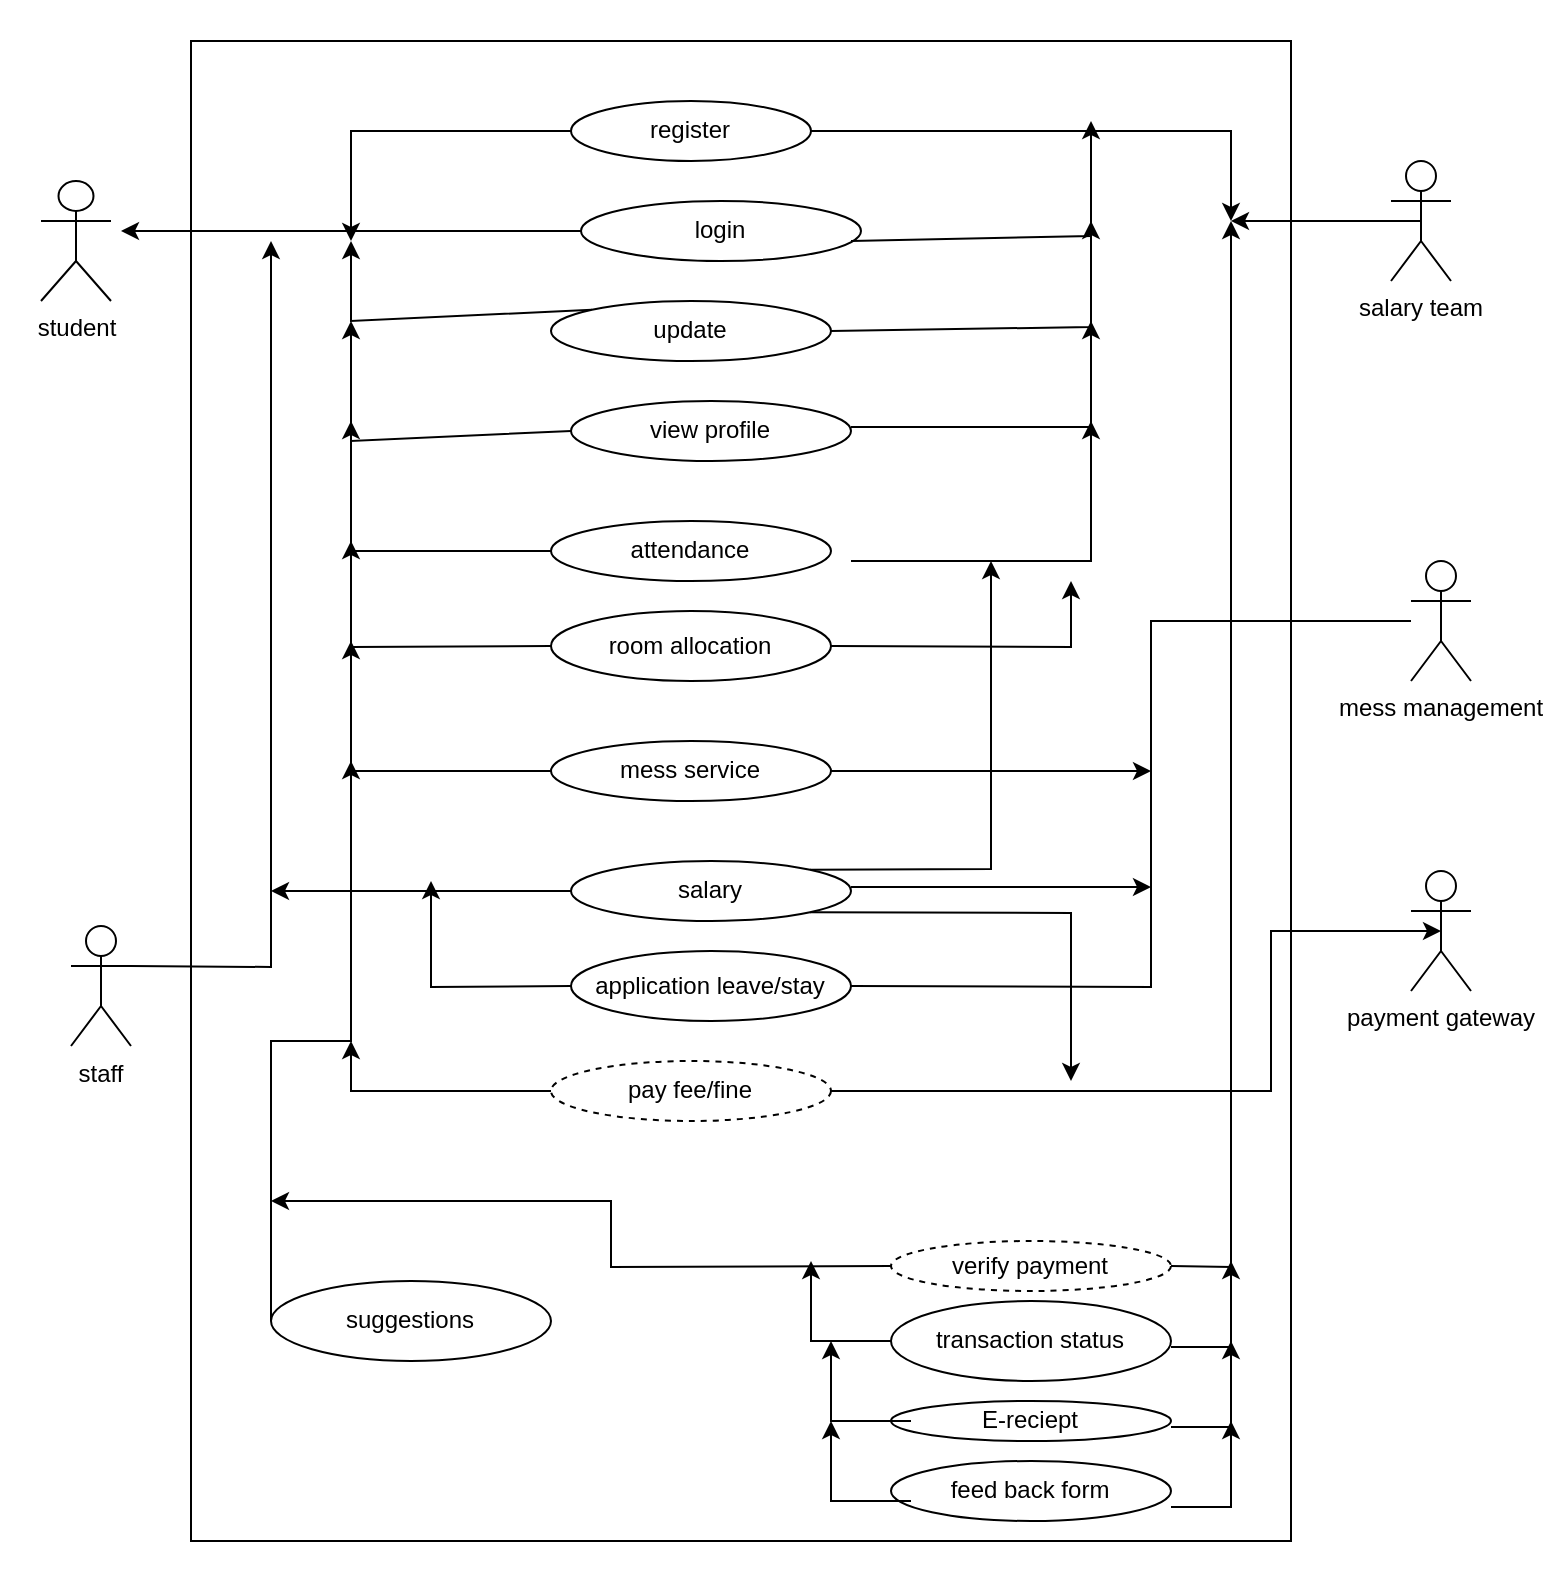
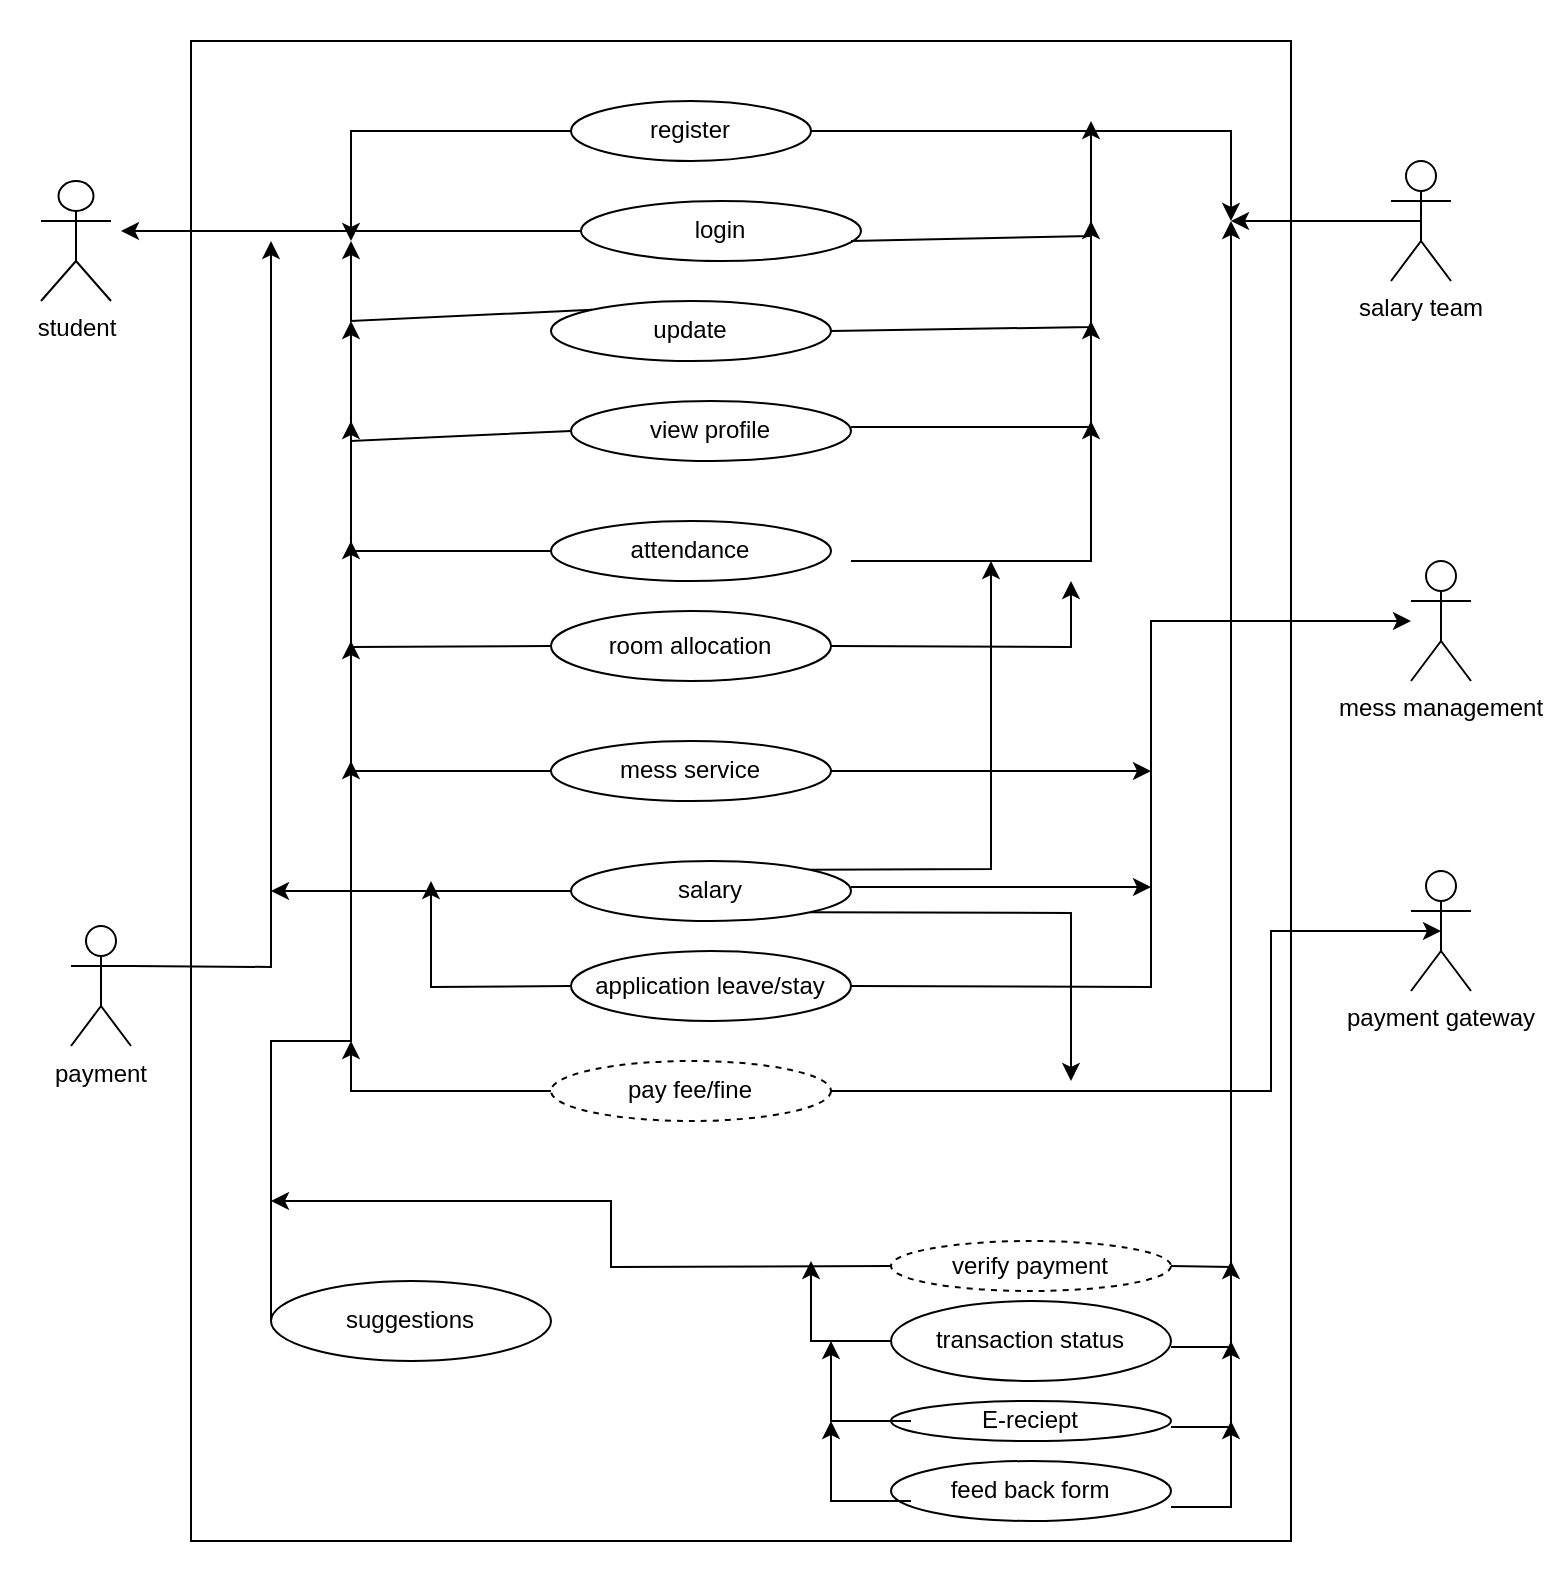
  <mxCell id="0" />
  <mxCell id="1" parent="0" />
  <mxCell id="2" value="" style="rounded=0;whiteSpace=wrap;html=1;" vertex="1" parent="1"><mxGeometry x="95" y="20" width="550" height="750" as="geometry" /></mxCell>
  <mxCell id="3" value="salary team" style="shape=umlActor;verticalLabelPosition=bottom;verticalAlign=top;html=1;" vertex="1" parent="1"><mxGeometry x="695" y="80" width="30" height="60" as="geometry" /></mxCell>
  <mxCell id="4" style="edgeStyle=none;rounded=0;orthogonalLoop=1;jettySize=auto;html=1;exitX=1;exitY=0.5;exitDx=0;exitDy=0;" edge="1" parent="1" source="5"><mxGeometry relative="1" as="geometry"><mxPoint x="615" y="110" as="targetPoint" /><Array as="points"><mxPoint x="615" y="65" /></Array></mxGeometry></mxCell>
  <mxCell id="5" value="register" style="ellipse;whiteSpace=wrap;html=1;" vertex="1" parent="1"><mxGeometry x="285" y="50" width="120" height="30" as="geometry" /></mxCell>
  <mxCell id="6" style="edgeStyle=none;rounded=0;orthogonalLoop=1;jettySize=auto;html=1;exitX=0;exitY=0.5;exitDx=0;exitDy=0;" edge="1" parent="1" source="7"><mxGeometry relative="1" as="geometry"><mxPoint x="60" y="115" as="targetPoint" /></mxGeometry></mxCell>
  <mxCell id="7" value="login" style="ellipse;whiteSpace=wrap;html=1;" vertex="1" parent="1"><mxGeometry x="290" y="100" width="140" height="30" as="geometry" /></mxCell>
  <mxCell id="8" style="edgeStyle=none;rounded=0;orthogonalLoop=1;jettySize=auto;html=1;exitX=0;exitY=0;exitDx=0;exitDy=0;" edge="1" parent="1" source="9"><mxGeometry relative="1" as="geometry"><mxPoint x="175" y="120" as="targetPoint" /><Array as="points"><mxPoint x="175" y="160" /></Array></mxGeometry></mxCell>
  <mxCell id="9" value="update" style="ellipse;whiteSpace=wrap;html=1;" vertex="1" parent="1"><mxGeometry x="275" y="150" width="140" height="30" as="geometry" /></mxCell>
  <mxCell id="10" style="edgeStyle=none;rounded=0;orthogonalLoop=1;jettySize=auto;html=1;exitX=0;exitY=0.5;exitDx=0;exitDy=0;" edge="1" parent="1" source="11"><mxGeometry relative="1" as="geometry"><mxPoint x="175" y="210" as="targetPoint" /><Array as="points"><mxPoint x="175" y="275" /></Array></mxGeometry></mxCell>
  <mxCell id="11" value="attendance" style="ellipse;whiteSpace=wrap;html=1;" vertex="1" parent="1"><mxGeometry x="275" y="260" width="140" height="30" as="geometry" /></mxCell>
  <mxCell id="12" style="edgeStyle=none;rounded=0;orthogonalLoop=1;jettySize=auto;html=1;exitX=0;exitY=0.5;exitDx=0;exitDy=0;" edge="1" parent="1" source="13"><mxGeometry relative="1" as="geometry"><mxPoint x="175" y="160" as="targetPoint" /><Array as="points"><mxPoint x="175" y="220" /></Array></mxGeometry></mxCell>
  <mxCell id="13" value="view profile" style="ellipse;whiteSpace=wrap;html=1;" vertex="1" parent="1"><mxGeometry x="285" y="200" width="140" height="30" as="geometry" /></mxCell>
  <mxCell id="14" style="edgeStyle=none;rounded=0;orthogonalLoop=1;jettySize=auto;html=1;exitX=0;exitY=0.5;exitDx=0;exitDy=0;" edge="1" parent="1" source="16"><mxGeometry relative="1" as="geometry"><mxPoint x="135" y="600" as="targetPoint" /><Array as="points"><mxPoint x="305" y="633" /><mxPoint x="305" y="600" /></Array></mxGeometry></mxCell>
  <mxCell id="15" style="edgeStyle=none;rounded=0;orthogonalLoop=1;jettySize=auto;html=1;exitX=1;exitY=0.5;exitDx=0;exitDy=0;" edge="1" parent="1" source="16"><mxGeometry relative="1" as="geometry"><mxPoint x="615" y="110" as="targetPoint" /><Array as="points"><mxPoint x="615" y="633" /></Array></mxGeometry></mxCell>
  <mxCell id="16" value="verify payment" style="ellipse;whiteSpace=wrap;html=1;dashed=1;" vertex="1" parent="1"><mxGeometry x="445" y="620" width="140" height="25" as="geometry" /></mxCell>
  <mxCell id="17" style="edgeStyle=none;rounded=0;orthogonalLoop=1;jettySize=auto;html=1;exitX=0;exitY=0.5;exitDx=0;exitDy=0;" edge="1" parent="1" source="18"><mxGeometry relative="1" as="geometry"><mxPoint x="175" y="380" as="targetPoint" /><Array as="points"><mxPoint x="135" y="520" /><mxPoint x="175" y="520" /></Array></mxGeometry></mxCell>
  <mxCell id="18" value="suggestions" style="ellipse;whiteSpace=wrap;html=1;" vertex="1" parent="1"><mxGeometry x="135" y="640" width="140" height="40" as="geometry" /></mxCell>
  <mxCell id="19" style="edgeStyle=none;rounded=0;orthogonalLoop=1;jettySize=auto;html=1;exitX=0;exitY=0.5;exitDx=0;exitDy=0;" edge="1" parent="1" source="20"><mxGeometry relative="1" as="geometry"><mxPoint x="405" y="630" as="targetPoint" /><Array as="points"><mxPoint x="405" y="670" /></Array></mxGeometry></mxCell>
  <mxCell id="20" value="transaction status" style="ellipse;whiteSpace=wrap;html=1;" vertex="1" parent="1"><mxGeometry x="445" y="650" width="140" height="40" as="geometry" /></mxCell>
  <mxCell id="21" value="feed back form" style="ellipse;whiteSpace=wrap;html=1;" vertex="1" parent="1"><mxGeometry x="445" y="730" width="140" height="30" as="geometry" /></mxCell>
  <mxCell id="22" value="E-reciept" style="ellipse;whiteSpace=wrap;html=1;" vertex="1" parent="1"><mxGeometry x="445" y="700" width="140" height="20" as="geometry" /></mxCell>
  <mxCell id="23" style="edgeStyle=none;rounded=0;orthogonalLoop=1;jettySize=auto;html=1;exitX=0;exitY=0.5;exitDx=0;exitDy=0;" edge="1" parent="1" source="25"><mxGeometry relative="1" as="geometry"><mxPoint x="175" y="320" as="targetPoint" /><Array as="points"><mxPoint x="175" y="385" /></Array></mxGeometry></mxCell>
  <mxCell id="24" style="edgeStyle=none;rounded=0;orthogonalLoop=1;jettySize=auto;html=1;exitX=1;exitY=0.5;exitDx=0;exitDy=0;" edge="1" parent="1" source="25"><mxGeometry relative="1" as="geometry"><mxPoint x="575" y="385" as="targetPoint" /></mxGeometry></mxCell>
  <mxCell id="25" value="mess service" style="ellipse;whiteSpace=wrap;html=1;" vertex="1" parent="1"><mxGeometry x="275" y="370" width="140" height="30" as="geometry" /></mxCell>
  <mxCell id="26" style="edgeStyle=none;rounded=0;orthogonalLoop=1;jettySize=auto;html=1;exitX=0;exitY=0.5;exitDx=0;exitDy=0;" edge="1" parent="1" source="29"><mxGeometry relative="1" as="geometry"><mxPoint x="175" y="270" as="targetPoint" /><Array as="points"><mxPoint x="175" y="323" /></Array></mxGeometry></mxCell>
  <mxCell id="27" style="edgeStyle=none;rounded=0;orthogonalLoop=1;jettySize=auto;html=1;exitX=1;exitY=0.5;exitDx=0;exitDy=0;" edge="1" parent="1"><mxGeometry relative="1" as="geometry"><mxPoint x="425" y="120" as="sourcePoint" /><mxPoint x="545" y="60" as="targetPoint" /><Array as="points"><mxPoint x="545" y="117.5" /></Array></mxGeometry></mxCell>
  <mxCell id="28" style="edgeStyle=none;rounded=0;orthogonalLoop=1;jettySize=auto;html=1;exitX=1;exitY=0.5;exitDx=0;exitDy=0;" edge="1" parent="1" source="29"><mxGeometry relative="1" as="geometry"><mxPoint x="535" y="290" as="targetPoint" /><Array as="points"><mxPoint x="535" y="323" /></Array></mxGeometry></mxCell>
  <mxCell id="29" value="room allocation" style="ellipse;whiteSpace=wrap;html=1;" vertex="1" parent="1"><mxGeometry x="275" y="305" width="140" height="35" as="geometry" /></mxCell>
  <mxCell id="30" style="edgeStyle=none;rounded=0;orthogonalLoop=1;jettySize=auto;html=1;exitX=0;exitY=0.5;exitDx=0;exitDy=0;" edge="1" parent="1" source="33"><mxGeometry relative="1" as="geometry"><mxPoint x="135" y="445" as="targetPoint" /></mxGeometry></mxCell>
  <mxCell id="31" style="edgeStyle=none;rounded=0;orthogonalLoop=1;jettySize=auto;html=1;exitX=1;exitY=0;exitDx=0;exitDy=0;" edge="1" parent="1" source="33"><mxGeometry relative="1" as="geometry"><mxPoint x="495" y="280" as="targetPoint" /><Array as="points"><mxPoint x="495" y="434" /></Array></mxGeometry></mxCell>
  <mxCell id="32" style="edgeStyle=none;rounded=0;orthogonalLoop=1;jettySize=auto;html=1;exitX=1;exitY=1;exitDx=0;exitDy=0;" edge="1" parent="1" source="33"><mxGeometry relative="1" as="geometry"><mxPoint x="535" y="540" as="targetPoint" /><Array as="points"><mxPoint x="535" y="456" /></Array></mxGeometry></mxCell>
  <mxCell id="33" value="salary" style="ellipse;whiteSpace=wrap;html=1;" vertex="1" parent="1"><mxGeometry x="285" y="430" width="140" height="30" as="geometry" /></mxCell>
  <mxCell id="34" style="edgeStyle=none;rounded=0;orthogonalLoop=1;jettySize=auto;html=1;exitX=0;exitY=0.5;exitDx=0;exitDy=0;" edge="1" parent="1" source="36"><mxGeometry relative="1" as="geometry"><mxPoint x="215" y="440" as="targetPoint" /><Array as="points"><mxPoint x="215" y="493" /></Array></mxGeometry></mxCell>
- <mxCell id="35" style="edgeStyle=none;rounded=0;orthogonalLoop=1;jettySize=auto;html=1;exitX=1;exitY=0.5;exitDx=0;exitDy=0;endArrow=none;" edge="1" parent="1" source="36" target="40"><mxGeometry relative="1" as="geometry"><Array as="points"><mxPoint x="575" y="493" /><mxPoint x="575" y="310" /></Array></mxGeometry></mxCell>
+ <mxCell id="35" style="edgeStyle=none;rounded=0;orthogonalLoop=1;jettySize=auto;html=1;exitX=1;exitY=0.5;exitDx=0;exitDy=0;" edge="1" parent="1" source="36" target="40"><mxGeometry relative="1" as="geometry"><Array as="points"><mxPoint x="575" y="493" /><mxPoint x="575" y="310" /></Array></mxGeometry></mxCell>
  <mxCell id="36" value="application leave/stay" style="ellipse;whiteSpace=wrap;html=1;" vertex="1" parent="1"><mxGeometry x="285" y="475" width="140" height="35" as="geometry" /></mxCell>
  <mxCell id="37" style="edgeStyle=none;rounded=0;orthogonalLoop=1;jettySize=auto;html=1;exitX=0;exitY=0.5;exitDx=0;exitDy=0;" edge="1" parent="1" source="38"><mxGeometry relative="1" as="geometry"><mxPoint x="175" y="520" as="targetPoint" /><Array as="points"><mxPoint x="175" y="545" /></Array></mxGeometry></mxCell>
  <mxCell id="38" value="pay fee/fine" style="ellipse;whiteSpace=wrap;html=1;dashed=1;" vertex="1" parent="1"><mxGeometry x="275" y="530" width="140" height="30" as="geometry" /></mxCell>
  <mxCell id="39" style="edgeStyle=none;rounded=0;orthogonalLoop=1;jettySize=auto;html=1;exitX=0.5;exitY=0.5;exitDx=0;exitDy=0;exitPerimeter=0;" edge="1" parent="1" source="3"><mxGeometry relative="1" as="geometry"><mxPoint x="615" y="110" as="targetPoint" /></mxGeometry></mxCell>
  <mxCell id="40" value="mess management" style="shape=umlActor;verticalLabelPosition=bottom;verticalAlign=top;html=1;" vertex="1" parent="1"><mxGeometry x="705" y="280" width="30" height="60" as="geometry" /></mxCell>
  <mxCell id="41" style="edgeStyle=none;rounded=0;orthogonalLoop=1;jettySize=auto;html=1;exitX=1;exitY=0.333;exitDx=0;exitDy=0;exitPerimeter=0;" edge="1" parent="1" source="42"><mxGeometry relative="1" as="geometry"><mxPoint x="135" y="120" as="targetPoint" /><Array as="points"><mxPoint x="135" y="483" /><mxPoint x="135" y="160" /></Array></mxGeometry></mxCell>
- <mxCell id="42" value="staff" style="shape=umlActor;verticalLabelPosition=bottom;verticalAlign=top;html=1;" vertex="1" parent="1"><mxGeometry x="35" y="462.5" width="30" height="60" as="geometry" /></mxCell>
+ <mxCell id="42" value="payment" style="shape=umlActor;verticalLabelPosition=bottom;verticalAlign=top;html=1;" vertex="1" parent="1"><mxGeometry x="35" y="462.5" width="30" height="60" as="geometry" /></mxCell>
  <mxCell id="43" value="payment gateway" style="shape=umlActor;verticalLabelPosition=bottom;verticalAlign=top;html=1;" vertex="1" parent="1"><mxGeometry x="705" y="435" width="30" height="60" as="geometry" /></mxCell>
  <mxCell id="44" style="edgeStyle=none;rounded=0;orthogonalLoop=1;jettySize=auto;html=1;exitX=0;exitY=0.5;exitDx=0;exitDy=0;" edge="1" parent="1"><mxGeometry relative="1" as="geometry"><mxPoint x="415" y="670" as="targetPoint" /><mxPoint x="455" y="710" as="sourcePoint" /><Array as="points"><mxPoint x="415" y="710" /></Array></mxGeometry></mxCell>
  <mxCell id="45" style="edgeStyle=none;rounded=0;orthogonalLoop=1;jettySize=auto;html=1;exitX=0;exitY=0.5;exitDx=0;exitDy=0;" edge="1" parent="1"><mxGeometry relative="1" as="geometry"><mxPoint x="415" y="710" as="targetPoint" /><mxPoint x="455" y="750" as="sourcePoint" /><Array as="points"><mxPoint x="415" y="750" /></Array></mxGeometry></mxCell>
  <mxCell id="46" style="edgeStyle=none;rounded=0;orthogonalLoop=1;jettySize=auto;html=1;exitX=1;exitY=0.5;exitDx=0;exitDy=0;" edge="1" parent="1"><mxGeometry relative="1" as="geometry"><mxPoint x="425" y="213" as="sourcePoint" /><mxPoint x="545" y="160" as="targetPoint" /><Array as="points"><mxPoint x="545" y="213" /></Array></mxGeometry></mxCell>
  <mxCell id="47" style="edgeStyle=none;rounded=0;orthogonalLoop=1;jettySize=auto;html=1;exitX=1;exitY=0.5;exitDx=0;exitDy=0;" edge="1" parent="1" source="9"><mxGeometry relative="1" as="geometry"><mxPoint x="425" y="163" as="sourcePoint" /><mxPoint x="545" y="110" as="targetPoint" /><Array as="points"><mxPoint x="545" y="163" /></Array></mxGeometry></mxCell>
  <mxCell id="48" style="edgeStyle=none;rounded=0;orthogonalLoop=1;jettySize=auto;html=1;exitX=1;exitY=0.5;exitDx=0;exitDy=0;" edge="1" parent="1"><mxGeometry relative="1" as="geometry"><mxPoint x="425" y="280" as="sourcePoint" /><mxPoint x="545" y="210" as="targetPoint" /><Array as="points"><mxPoint x="545" y="280" /></Array></mxGeometry></mxCell>
  <mxCell id="49" style="edgeStyle=none;rounded=0;orthogonalLoop=1;jettySize=auto;html=1;exitX=1;exitY=0.5;exitDx=0;exitDy=0;" edge="1" parent="1"><mxGeometry relative="1" as="geometry"><mxPoint x="425" y="443" as="sourcePoint" /><mxPoint x="575" y="443" as="targetPoint" /><Array as="points"><mxPoint x="545" y="443" /></Array></mxGeometry></mxCell>
  <mxCell id="50" style="edgeStyle=none;rounded=0;orthogonalLoop=1;jettySize=auto;html=1;exitX=1;exitY=0.5;exitDx=0;exitDy=0;" edge="1" parent="1"><mxGeometry relative="1" as="geometry"><mxPoint x="615" y="630" as="targetPoint" /><mxPoint x="585" y="673" as="sourcePoint" /><Array as="points"><mxPoint x="615" y="673" /></Array></mxGeometry></mxCell>
  <mxCell id="51" style="edgeStyle=none;rounded=0;orthogonalLoop=1;jettySize=auto;html=1;exitX=1;exitY=0.5;exitDx=0;exitDy=0;" edge="1" parent="1"><mxGeometry relative="1" as="geometry"><mxPoint x="615" y="670" as="targetPoint" /><mxPoint x="585" y="713" as="sourcePoint" /><Array as="points"><mxPoint x="615" y="713" /></Array></mxGeometry></mxCell>
  <mxCell id="52" style="edgeStyle=none;rounded=0;orthogonalLoop=1;jettySize=auto;html=1;exitX=1;exitY=0.5;exitDx=0;exitDy=0;" edge="1" parent="1"><mxGeometry relative="1" as="geometry"><mxPoint x="615" y="710" as="targetPoint" /><mxPoint x="585" y="753" as="sourcePoint" /><Array as="points"><mxPoint x="615" y="753" /></Array></mxGeometry></mxCell>
  <mxCell id="53" style="edgeStyle=none;rounded=0;orthogonalLoop=1;jettySize=auto;html=1;exitX=1;exitY=0.5;exitDx=0;exitDy=0;entryX=0.5;entryY=0.5;entryDx=0;entryDy=0;entryPerimeter=0;" edge="1" parent="1" source="38" target="43"><mxGeometry relative="1" as="geometry"><Array as="points"><mxPoint x="635" y="545" /><mxPoint x="635" y="465" /></Array></mxGeometry></mxCell>
  <mxCell id="54" value="" style="edgeStyle=none;rounded=0;orthogonalLoop=1;jettySize=auto;html=1;exitX=0;exitY=0.5;exitDx=0;exitDy=0;" edge="1" parent="1" source="5"><mxGeometry relative="1" as="geometry"><mxPoint x="175" y="120" as="targetPoint" /><mxPoint x="285" y="65" as="sourcePoint" /><Array as="points"><mxPoint x="175" y="65" /><mxPoint x="175" y="100" /></Array></mxGeometry></mxCell>
  <mxCell id="55" value="student" style="shape=umlActor;verticalLabelPosition=bottom;verticalAlign=top;html=1;" vertex="1" parent="1"><mxGeometry x="20" y="90" width="35" height="60" as="geometry" /></mxCell>
